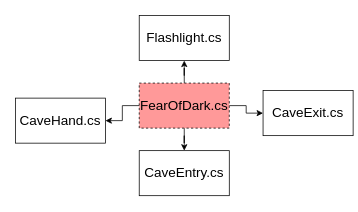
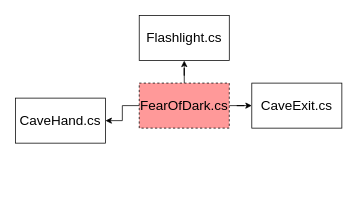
  <mxCell id="0" />
  <mxCell id="1" parent="0" />
  <mxCell id="2" style="edgeStyle=orthogonalEdgeStyle;rounded=0;orthogonalLoop=1;jettySize=auto;html=1;entryX=0.5;entryY=1;entryDx=0;entryDy=0;" edge="1" parent="1" source="6" target="7"><mxGeometry relative="1" as="geometry" /></mxCell>
  <mxCell id="3" style="edgeStyle=orthogonalEdgeStyle;rounded=0;orthogonalLoop=1;jettySize=auto;html=1;entryX=0;entryY=0.5;entryDx=0;entryDy=0;" edge="1" parent="1" source="6" target="9"><mxGeometry relative="1" as="geometry" /></mxCell>
- <mxCell id="4" style="edgeStyle=orthogonalEdgeStyle;rounded=0;orthogonalLoop=1;jettySize=auto;html=1;entryX=0.5;entryY=0;entryDx=0;entryDy=0;" edge="1" parent="1" source="6" target="8"><mxGeometry relative="1" as="geometry" /></mxCell>
  <mxCell id="5" style="edgeStyle=orthogonalEdgeStyle;rounded=0;orthogonalLoop=1;jettySize=auto;html=1;entryX=1;entryY=0.5;entryDx=0;entryDy=0;" edge="1" parent="1" source="6" target="10"><mxGeometry relative="1" as="geometry" /></mxCell>
  <mxCell id="6" value="&lt;font style=&quot;font-size: 18px;&quot;&gt;FearOfDark.cs&lt;/font&gt;" style="rounded=0;whiteSpace=wrap;html=1;fillColor=#FF9999;dashed=1;" parent="1" vertex="1"><mxGeometry x="185" y="110" width="120" height="60" as="geometry" /></mxCell>
  <mxCell id="7" value="&lt;font style=&quot;font-size: 18px;&quot;&gt;Flashlight.cs&lt;/font&gt;" style="rounded=0;whiteSpace=wrap;html=1;" parent="1" vertex="1"><mxGeometry x="185" y="20" width="120" height="60" as="geometry" /></mxCell>
- <mxCell id="8" value="&lt;font style=&quot;font-size: 18px;&quot;&gt;CaveEntry.cs&lt;/font&gt;" style="rounded=0;whiteSpace=wrap;html=1;" parent="1" vertex="1"><mxGeometry x="185" y="200" width="120" height="60" as="geometry" /></mxCell>
- <mxCell id="9" value="&lt;font style=&quot;font-size: 18px;&quot;&gt;CaveExit.cs&lt;/font&gt;" style="rounded=0;whiteSpace=wrap;html=1;" parent="1" vertex="1"><mxGeometry x="350" y="120" width="120" height="60" as="geometry" /></mxCell>
+ <mxCell id="9" value="&lt;font style=&quot;font-size: 18px;&quot;&gt;CaveExit.cs&lt;/font&gt;" style="rounded=0;whiteSpace=wrap;html=1;" parent="1" vertex="1"><mxGeometry x="335" y="110" width="120" height="60" as="geometry" /></mxCell>
  <mxCell id="10" value="&lt;font style=&quot;font-size: 18px;&quot;&gt;CaveHand.cs&lt;/font&gt;" style="rounded=0;whiteSpace=wrap;html=1;" parent="1" vertex="1"><mxGeometry x="20" y="130" width="120" height="60" as="geometry" /></mxCell>
